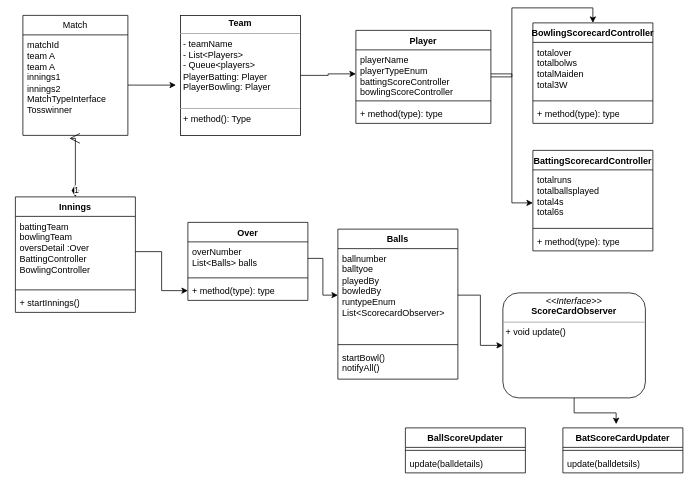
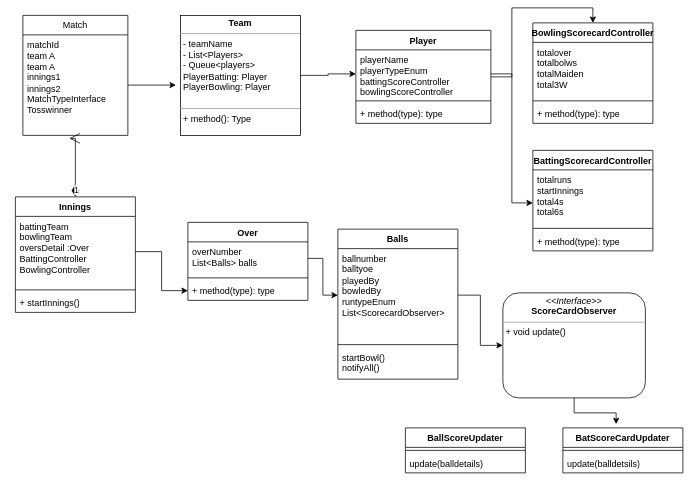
  <mxCell id="0" />
  <mxCell id="1" parent="0" />
  <mxCell id="2" value="Match" style="swimlane;fontStyle=0;childLayout=stackLayout;horizontal=1;startSize=26;fillColor=none;horizontalStack=0;resizeParent=1;resizeParentMax=0;resizeLast=0;collapsible=1;marginBottom=0;whiteSpace=wrap;html=1;" vertex="1" parent="1"><mxGeometry x="30" y="20" width="140" height="160" as="geometry" /></mxCell>
  <mxCell id="3" value="matchId&lt;br&gt;team A&lt;br style=&quot;border-color: var(--border-color);&quot;&gt;team A&lt;br style=&quot;border-color: var(--border-color);&quot;&gt;innings1&lt;br style=&quot;border-color: var(--border-color);&quot;&gt;innings2&lt;br style=&quot;border-color: var(--border-color);&quot;&gt;MatchTypeInterface&lt;br style=&quot;border-color: var(--border-color);&quot;&gt;Tosswinner" style="text;strokeColor=none;fillColor=none;align=left;verticalAlign=top;spacingLeft=4;spacingRight=4;overflow=hidden;rotatable=0;points=[[0,0.5],[1,0.5]];portConstraint=eastwest;whiteSpace=wrap;html=1;" vertex="1" parent="2"><mxGeometry y="26" width="140" height="134" as="geometry" /></mxCell>
  <mxCell id="4" value="" style="edgeStyle=orthogonalEdgeStyle;rounded=0;orthogonalLoop=1;jettySize=auto;html=1;" edge="1" parent="1" source="5" target="9"><mxGeometry relative="1" as="geometry" /></mxCell>
  <mxCell id="5" value="&lt;p style=&quot;margin:0px;margin-top:4px;text-align:center;&quot;&gt;&lt;b&gt;Team&lt;/b&gt;&lt;/p&gt;&lt;hr size=&quot;1&quot;&gt;&lt;p style=&quot;margin:0px;margin-left:4px;&quot;&gt;- teamName&lt;/p&gt;&lt;p style=&quot;margin:0px;margin-left:4px;&quot;&gt;- List&amp;lt;Players&amp;gt;&lt;/p&gt;&lt;p style=&quot;margin:0px;margin-left:4px;&quot;&gt;- Queue&amp;lt;players&amp;gt;&lt;/p&gt;&lt;p style=&quot;margin:0px;margin-left:4px;&quot;&gt;PlayerBatting: Player&lt;/p&gt;&lt;p style=&quot;margin:0px;margin-left:4px;&quot;&gt;PlayerBowling: Player&lt;/p&gt;&lt;br&gt;&lt;hr size=&quot;1&quot;&gt;&lt;p style=&quot;margin:0px;margin-left:4px;&quot;&gt;+ method(): Type&lt;/p&gt;" style="verticalAlign=top;align=left;overflow=fill;fontSize=12;fontFamily=Helvetica;html=1;whiteSpace=wrap;" vertex="1" parent="1"><mxGeometry x="240" y="20" width="160" height="160" as="geometry" /></mxCell>
  <mxCell id="6" style="edgeStyle=orthogonalEdgeStyle;rounded=0;orthogonalLoop=1;jettySize=auto;html=1;entryX=-0.037;entryY=0.581;entryDx=0;entryDy=0;entryPerimeter=0;" edge="1" parent="1" source="3" target="5"><mxGeometry relative="1" as="geometry" /></mxCell>
  <mxCell id="7" style="edgeStyle=orthogonalEdgeStyle;rounded=0;orthogonalLoop=1;jettySize=auto;html=1;entryX=0.5;entryY=0;entryDx=0;entryDy=0;" edge="1" parent="1" source="8" target="16"><mxGeometry relative="1" as="geometry" /></mxCell>
  <mxCell id="8" value="Player" style="swimlane;fontStyle=1;align=center;verticalAlign=top;childLayout=stackLayout;horizontal=1;startSize=26;horizontalStack=0;resizeParent=1;resizeParentMax=0;resizeLast=0;collapsible=1;marginBottom=0;whiteSpace=wrap;html=1;" vertex="1" parent="1"><mxGeometry x="474" y="40" width="180" height="124" as="geometry" /></mxCell>
  <mxCell id="9" value="playerName&lt;br&gt;playerTypeEnum&lt;br&gt;battingScoreController&lt;br&gt;bowlingScoreController" style="text;strokeColor=none;fillColor=none;align=left;verticalAlign=top;spacingLeft=4;spacingRight=4;overflow=hidden;rotatable=0;points=[[0,0.5],[1,0.5]];portConstraint=eastwest;whiteSpace=wrap;html=1;" vertex="1" parent="8"><mxGeometry y="26" width="180" height="64" as="geometry" /></mxCell>
  <mxCell id="10" value="" style="line;strokeWidth=1;fillColor=none;align=left;verticalAlign=middle;spacingTop=-1;spacingLeft=3;spacingRight=3;rotatable=0;labelPosition=right;points=[];portConstraint=eastwest;strokeColor=inherit;" vertex="1" parent="8"><mxGeometry y="90" width="180" height="8" as="geometry" /></mxCell>
  <mxCell id="11" value="+ method(type): type" style="text;strokeColor=none;fillColor=none;align=left;verticalAlign=top;spacingLeft=4;spacingRight=4;overflow=hidden;rotatable=0;points=[[0,0.5],[1,0.5]];portConstraint=eastwest;whiteSpace=wrap;html=1;" vertex="1" parent="8"><mxGeometry y="98" width="180" height="26" as="geometry" /></mxCell>
  <mxCell id="12" value="BattingScorecardController" style="swimlane;fontStyle=1;align=center;verticalAlign=top;childLayout=stackLayout;horizontal=1;startSize=26;horizontalStack=0;resizeParent=1;resizeParentMax=0;resizeLast=0;collapsible=1;marginBottom=0;whiteSpace=wrap;html=1;" vertex="1" parent="1"><mxGeometry x="710" y="200" width="160" height="134" as="geometry" /></mxCell>
- <mxCell id="13" value="totalruns&lt;br&gt;totalballsplayed&lt;br&gt;total4s&lt;br&gt;total6s" style="text;strokeColor=none;fillColor=none;align=left;verticalAlign=top;spacingLeft=4;spacingRight=4;overflow=hidden;rotatable=0;points=[[0,0.5],[1,0.5]];portConstraint=eastwest;whiteSpace=wrap;html=1;" vertex="1" parent="12"><mxGeometry y="26" width="160" height="74" as="geometry" /></mxCell>
+ <mxCell id="13" value="totalruns&lt;br&gt;startInnings&lt;br&gt;total4s&lt;br&gt;total6s" style="text;strokeColor=none;fillColor=none;align=left;verticalAlign=top;spacingLeft=4;spacingRight=4;overflow=hidden;rotatable=0;points=[[0,0.5],[1,0.5]];portConstraint=eastwest;whiteSpace=wrap;html=1;" vertex="1" parent="12"><mxGeometry y="26" width="160" height="74" as="geometry" /></mxCell>
  <mxCell id="14" value="" style="line;strokeWidth=1;fillColor=none;align=left;verticalAlign=middle;spacingTop=-1;spacingLeft=3;spacingRight=3;rotatable=0;labelPosition=right;points=[];portConstraint=eastwest;strokeColor=inherit;" vertex="1" parent="12"><mxGeometry y="100" width="160" height="8" as="geometry" /></mxCell>
  <mxCell id="15" value="+ method(type): type" style="text;strokeColor=none;fillColor=none;align=left;verticalAlign=top;spacingLeft=4;spacingRight=4;overflow=hidden;rotatable=0;points=[[0,0.5],[1,0.5]];portConstraint=eastwest;whiteSpace=wrap;html=1;" vertex="1" parent="12"><mxGeometry y="108" width="160" height="26" as="geometry" /></mxCell>
  <mxCell id="16" value="BowlingScorecardController" style="swimlane;fontStyle=1;align=center;verticalAlign=top;childLayout=stackLayout;horizontal=1;startSize=26;horizontalStack=0;resizeParent=1;resizeParentMax=0;resizeLast=0;collapsible=1;marginBottom=0;whiteSpace=wrap;html=1;" vertex="1" parent="1"><mxGeometry x="710" y="30" width="160" height="134" as="geometry" /></mxCell>
  <mxCell id="17" value="totalover&lt;br&gt;totalbolws&lt;br&gt;totalMaiden&lt;br&gt;total3W" style="text;strokeColor=none;fillColor=none;align=left;verticalAlign=top;spacingLeft=4;spacingRight=4;overflow=hidden;rotatable=0;points=[[0,0.5],[1,0.5]];portConstraint=eastwest;whiteSpace=wrap;html=1;" vertex="1" parent="16"><mxGeometry y="26" width="160" height="74" as="geometry" /></mxCell>
  <mxCell id="18" value="" style="line;strokeWidth=1;fillColor=none;align=left;verticalAlign=middle;spacingTop=-1;spacingLeft=3;spacingRight=3;rotatable=0;labelPosition=right;points=[];portConstraint=eastwest;strokeColor=inherit;" vertex="1" parent="16"><mxGeometry y="100" width="160" height="8" as="geometry" /></mxCell>
  <mxCell id="19" value="+ method(type): type" style="text;strokeColor=none;fillColor=none;align=left;verticalAlign=top;spacingLeft=4;spacingRight=4;overflow=hidden;rotatable=0;points=[[0,0.5],[1,0.5]];portConstraint=eastwest;whiteSpace=wrap;html=1;" vertex="1" parent="16"><mxGeometry y="108" width="160" height="26" as="geometry" /></mxCell>
  <mxCell id="20" style="edgeStyle=orthogonalEdgeStyle;rounded=0;orthogonalLoop=1;jettySize=auto;html=1;entryX=0;entryY=0.595;entryDx=0;entryDy=0;entryPerimeter=0;" edge="1" parent="1" source="9" target="13"><mxGeometry relative="1" as="geometry" /></mxCell>
  <mxCell id="21" value="Innings" style="swimlane;fontStyle=1;align=center;verticalAlign=top;childLayout=stackLayout;horizontal=1;startSize=26;horizontalStack=0;resizeParent=1;resizeParentMax=0;resizeLast=0;collapsible=1;marginBottom=0;whiteSpace=wrap;html=1;" vertex="1" parent="1"><mxGeometry x="20" y="262" width="160" height="154" as="geometry" /></mxCell>
  <mxCell id="22" value="battingTeam&lt;br&gt;bowlingTeam&lt;br&gt;oversDetail :Over&lt;br&gt;BattingController&lt;br&gt;BowlingController" style="text;strokeColor=none;fillColor=none;align=left;verticalAlign=top;spacingLeft=4;spacingRight=4;overflow=hidden;rotatable=0;points=[[0,0.5],[1,0.5]];portConstraint=eastwest;whiteSpace=wrap;html=1;" vertex="1" parent="21"><mxGeometry y="26" width="160" height="94" as="geometry" /></mxCell>
  <mxCell id="23" value="" style="line;strokeWidth=1;fillColor=none;align=left;verticalAlign=middle;spacingTop=-1;spacingLeft=3;spacingRight=3;rotatable=0;labelPosition=right;points=[];portConstraint=eastwest;strokeColor=inherit;" vertex="1" parent="21"><mxGeometry y="120" width="160" height="8" as="geometry" /></mxCell>
  <mxCell id="24" value="+ startInnings()" style="text;strokeColor=none;fillColor=none;align=left;verticalAlign=top;spacingLeft=4;spacingRight=4;overflow=hidden;rotatable=0;points=[[0,0.5],[1,0.5]];portConstraint=eastwest;whiteSpace=wrap;html=1;" vertex="1" parent="21"><mxGeometry y="128" width="160" height="26" as="geometry" /></mxCell>
  <mxCell id="25" value="1" style="endArrow=open;html=1;endSize=12;startArrow=diamondThin;startSize=14;startFill=1;edgeStyle=orthogonalEdgeStyle;align=left;verticalAlign=bottom;rounded=0;entryX=0.443;entryY=1.03;entryDx=0;entryDy=0;entryPerimeter=0;exitX=0.5;exitY=0;exitDx=0;exitDy=0;" edge="1" parent="1" source="21" target="3"><mxGeometry x="-1" y="3" relative="1" as="geometry"><mxPoint x="550" y="230" as="sourcePoint" /><mxPoint x="550" y="300" as="targetPoint" /><Array as="points"><mxPoint x="100" y="184" /></Array></mxGeometry></mxCell>
  <mxCell id="26" value="Over" style="swimlane;fontStyle=1;align=center;verticalAlign=top;childLayout=stackLayout;horizontal=1;startSize=26;horizontalStack=0;resizeParent=1;resizeParentMax=0;resizeLast=0;collapsible=1;marginBottom=0;whiteSpace=wrap;html=1;" vertex="1" parent="1"><mxGeometry x="250" y="296" width="160" height="104" as="geometry" /></mxCell>
  <mxCell id="27" value="overNumber&lt;br&gt;List&amp;lt;Balls&amp;gt; balls" style="text;strokeColor=none;fillColor=none;align=left;verticalAlign=top;spacingLeft=4;spacingRight=4;overflow=hidden;rotatable=0;points=[[0,0.5],[1,0.5]];portConstraint=eastwest;whiteSpace=wrap;html=1;" vertex="1" parent="26"><mxGeometry y="26" width="160" height="44" as="geometry" /></mxCell>
  <mxCell id="28" value="" style="line;strokeWidth=1;fillColor=none;align=left;verticalAlign=middle;spacingTop=-1;spacingLeft=3;spacingRight=3;rotatable=0;labelPosition=right;points=[];portConstraint=eastwest;strokeColor=inherit;" vertex="1" parent="26"><mxGeometry y="70" width="160" height="8" as="geometry" /></mxCell>
  <mxCell id="29" value="+ method(type): type" style="text;strokeColor=none;fillColor=none;align=left;verticalAlign=top;spacingLeft=4;spacingRight=4;overflow=hidden;rotatable=0;points=[[0,0.5],[1,0.5]];portConstraint=eastwest;whiteSpace=wrap;html=1;" vertex="1" parent="26"><mxGeometry y="78" width="160" height="26" as="geometry" /></mxCell>
  <mxCell id="30" value="Balls" style="swimlane;fontStyle=1;align=center;verticalAlign=top;childLayout=stackLayout;horizontal=1;startSize=26;horizontalStack=0;resizeParent=1;resizeParentMax=0;resizeLast=0;collapsible=1;marginBottom=0;whiteSpace=wrap;html=1;" vertex="1" parent="1"><mxGeometry x="450" y="305" width="160" height="200" as="geometry" /></mxCell>
  <mxCell id="31" value="ballnumber&lt;br&gt;balltyoe&lt;br&gt;playedBy&lt;br&gt;bowledBy&lt;br&gt;runtypeEnum&lt;br&gt;List&amp;lt;ScorecardObserver&amp;gt;" style="text;strokeColor=none;fillColor=none;align=left;verticalAlign=top;spacingLeft=4;spacingRight=4;overflow=hidden;rotatable=0;points=[[0,0.5],[1,0.5]];portConstraint=eastwest;whiteSpace=wrap;html=1;" vertex="1" parent="30"><mxGeometry y="26" width="160" height="124" as="geometry" /></mxCell>
  <mxCell id="32" value="" style="line;strokeWidth=1;fillColor=none;align=left;verticalAlign=middle;spacingTop=-1;spacingLeft=3;spacingRight=3;rotatable=0;labelPosition=right;points=[];portConstraint=eastwest;strokeColor=inherit;" vertex="1" parent="30"><mxGeometry y="150" width="160" height="8" as="geometry" /></mxCell>
  <mxCell id="33" value="startBowl()&lt;br&gt;notifyAll()" style="text;strokeColor=none;fillColor=none;align=left;verticalAlign=top;spacingLeft=4;spacingRight=4;overflow=hidden;rotatable=0;points=[[0,0.5],[1,0.5]];portConstraint=eastwest;whiteSpace=wrap;html=1;" vertex="1" parent="30"><mxGeometry y="158" width="160" height="42" as="geometry" /></mxCell>
  <mxCell id="34" value="" style="edgeStyle=orthogonalEdgeStyle;rounded=0;orthogonalLoop=1;jettySize=auto;html=1;" edge="1" parent="1" source="22" target="29"><mxGeometry relative="1" as="geometry" /></mxCell>
  <mxCell id="35" value="" style="edgeStyle=orthogonalEdgeStyle;rounded=0;orthogonalLoop=1;jettySize=auto;html=1;" edge="1" parent="1" source="27" target="31"><mxGeometry relative="1" as="geometry" /></mxCell>
  <mxCell id="36" value="&lt;p style=&quot;margin:0px;margin-top:4px;text-align:center;&quot;&gt;&lt;i&gt;&amp;lt;&amp;lt;Interface&amp;gt;&amp;gt;&lt;/i&gt;&lt;br&gt;&lt;b&gt;ScoreCardObserver&lt;/b&gt;&lt;/p&gt;&lt;hr size=&quot;1&quot;&gt;&lt;p style=&quot;margin:0px;margin-left:4px;&quot;&gt;&lt;span style=&quot;background-color: initial;&quot;&gt;+ void update()&lt;/span&gt;&lt;/p&gt;" style="verticalAlign=top;align=left;overflow=fill;fontSize=12;fontFamily=Helvetica;html=1;whiteSpace=wrap;rounded=1;" vertex="1" parent="1"><mxGeometry x="670" y="390" width="190" height="140" as="geometry" /></mxCell>
  <mxCell id="37" value="BallScoreUpdater" style="swimlane;fontStyle=1;align=center;verticalAlign=top;childLayout=stackLayout;horizontal=1;startSize=26;horizontalStack=0;resizeParent=1;resizeParentMax=0;resizeLast=0;collapsible=1;marginBottom=0;whiteSpace=wrap;html=1;" vertex="1" parent="1"><mxGeometry x="540" y="570" width="160" height="60" as="geometry" /></mxCell>
  <mxCell id="38" value="" style="line;strokeWidth=1;fillColor=none;align=left;verticalAlign=middle;spacingTop=-1;spacingLeft=3;spacingRight=3;rotatable=0;labelPosition=right;points=[];portConstraint=eastwest;strokeColor=inherit;" vertex="1" parent="37"><mxGeometry y="26" width="160" height="8" as="geometry" /></mxCell>
  <mxCell id="39" value="update(balldetails)" style="text;strokeColor=none;fillColor=none;align=left;verticalAlign=top;spacingLeft=4;spacingRight=4;overflow=hidden;rotatable=0;points=[[0,0.5],[1,0.5]];portConstraint=eastwest;whiteSpace=wrap;html=1;" vertex="1" parent="37"><mxGeometry y="34" width="160" height="26" as="geometry" /></mxCell>
  <mxCell id="40" value="BatScoreCardUpdater" style="swimlane;fontStyle=1;align=center;verticalAlign=top;childLayout=stackLayout;horizontal=1;startSize=26;horizontalStack=0;resizeParent=1;resizeParentMax=0;resizeLast=0;collapsible=1;marginBottom=0;whiteSpace=wrap;html=1;" vertex="1" parent="1"><mxGeometry x="750" y="570" width="160" height="60" as="geometry" /></mxCell>
  <mxCell id="41" value="" style="line;strokeWidth=1;fillColor=none;align=left;verticalAlign=middle;spacingTop=-1;spacingLeft=3;spacingRight=3;rotatable=0;labelPosition=right;points=[];portConstraint=eastwest;strokeColor=inherit;" vertex="1" parent="40"><mxGeometry y="26" width="160" height="8" as="geometry" /></mxCell>
  <mxCell id="42" value="update(balldetsils)" style="text;strokeColor=none;fillColor=none;align=left;verticalAlign=top;spacingLeft=4;spacingRight=4;overflow=hidden;rotatable=0;points=[[0,0.5],[1,0.5]];portConstraint=eastwest;whiteSpace=wrap;html=1;" vertex="1" parent="40"><mxGeometry y="34" width="160" height="26" as="geometry" /></mxCell>
  <mxCell id="43" style="edgeStyle=orthogonalEdgeStyle;rounded=0;orthogonalLoop=1;jettySize=auto;html=1;entryX=0.444;entryY=-0.083;entryDx=0;entryDy=0;entryPerimeter=0;" edge="1" parent="1" source="36" target="40"><mxGeometry relative="1" as="geometry" /></mxCell>
  <mxCell id="44" style="edgeStyle=orthogonalEdgeStyle;rounded=0;orthogonalLoop=1;jettySize=auto;html=1;entryX=0;entryY=0.5;entryDx=0;entryDy=0;" edge="1" parent="1" source="31" target="36"><mxGeometry relative="1" as="geometry" /></mxCell>
